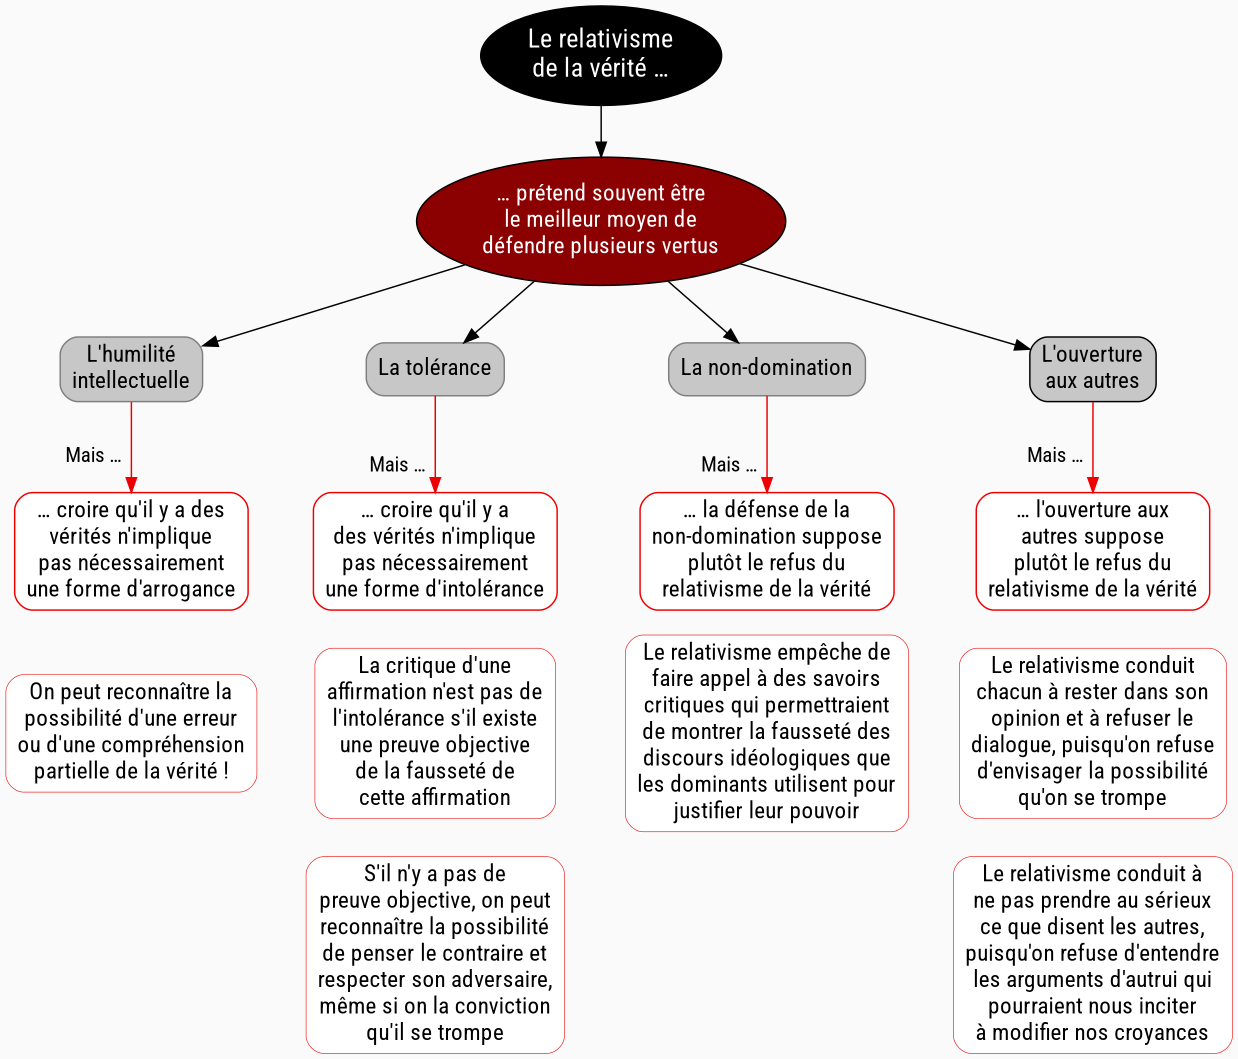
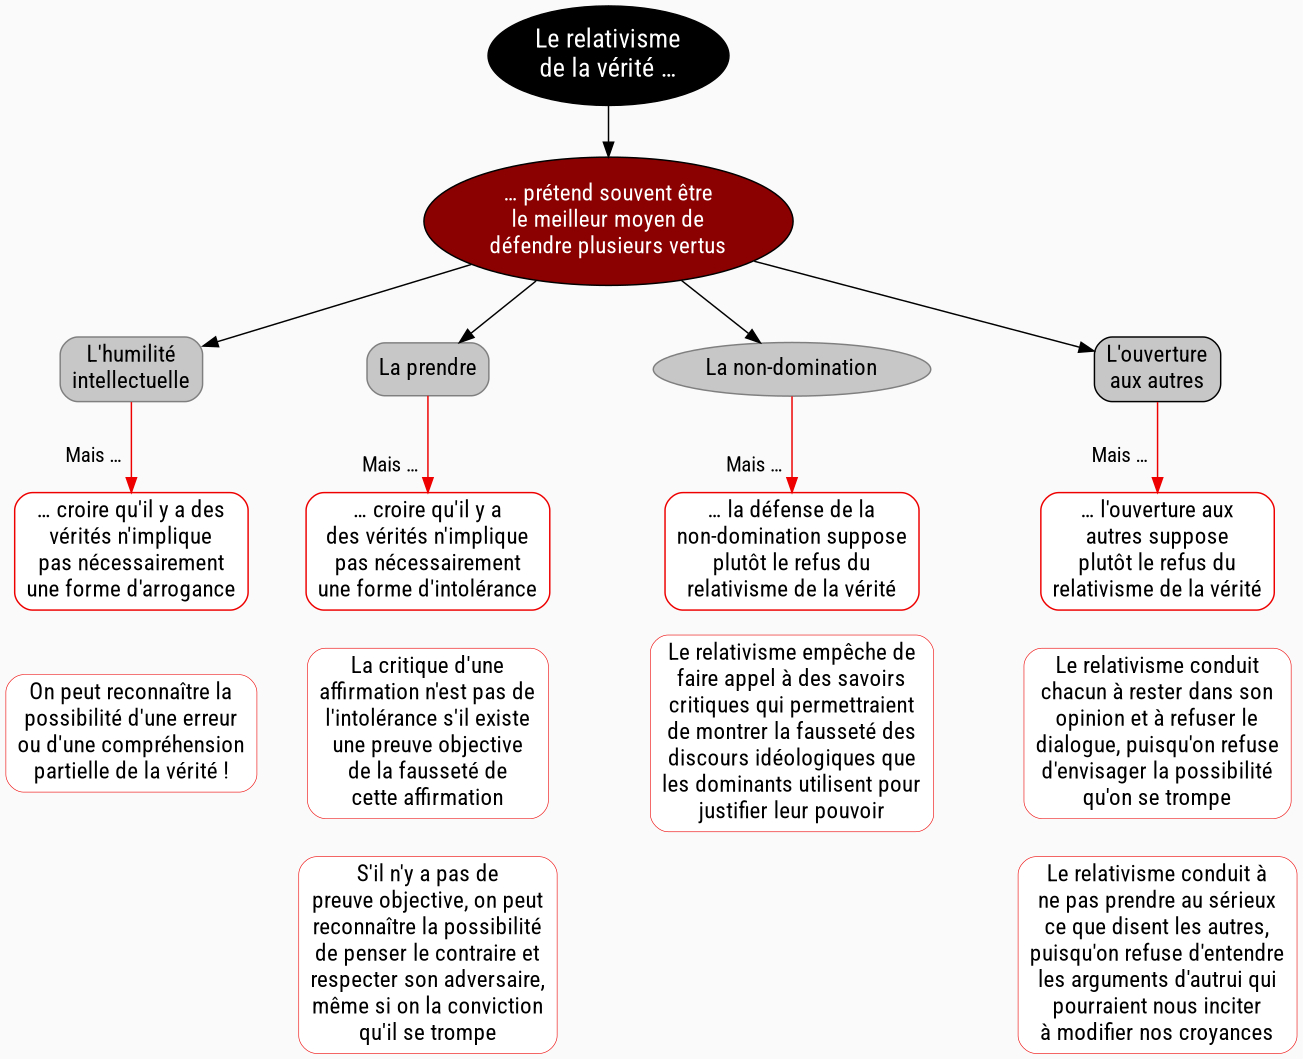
  digraph {
    bgcolor=grey98
    fontname="Roboto Condensed"
    nodesep=0.2
    ranksep=0.1
    splines=true
    style=filled
    node [color=red2 fillcolor=white fontcolor=black fontname="Roboto Condensed" fontsize=16 shape=box style="filled, rounded"]
    edge [fontname="Roboto Condensed" minlen=2 color=red2 xlabel="\nMais …  "]
    n1 [color=grey50 fillcolor=grey78 label="L'humilité\nintellectuelle"]
-   n2 [color=grey50 fillcolor=grey78 label="La tolérance"]
-   n3 [color=grey50 fillcolor=grey78 label="La non-domination"]
+   n2 [color=grey50 fillcolor=grey78 label="La prendre"]
+   n3 [color=grey50 fillcolor=grey78 label="La non-domination" shape=ellipse]
    n4 [color=black fillcolor=grey78 label="L'ouverture\naux autres"]
    n5 [label="… croire qu'il y a des\nvérités n'implique\npas nécessairement\nune forme d'arrogance"]
    n6 [label="… croire qu'il y a\ndes vérités n'implique\npas nécessairement\nune forme d'intolérance"]
    n7 [label="… la défense de la\nnon-domination suppose\nplutôt le refus du\nrelativisme de la vérité"]
    n8 [label="… l'ouverture aux\nautres suppose\nplutôt le refus du\nrelativisme de la vérité"]
    n9 [fillcolor=12 fontcolor=white fontsize=18 label="Le relativisme\nde la vérité …" style=filled color="" shape=""]
    n10 [fillcolor=red4 fontcolor=white label="… prétend souvent être\nle meilleur moyen de\ndéfendre plusieurs vertus" style=filled color="" shape=""]
    n11 [label="On peut reconnaître la\npossibilité d'une erreur\nou d'une compréhension\npartielle de la vérité !" penwidth=0.4 style="filled,rounded"]
    n12 [label="La critique d'une\naffirmation n'est pas de\nl'intolérance s'il existe\nune preuve objective\nde la fausseté de\ncette affirmation" penwidth=0.4 style="filled,rounded"]
    n13 [label="Le relativisme empêche de\nfaire appel à des savoirs\ncritiques qui permettraient\nde montrer la fausseté des\ndiscours idéologiques que\nles dominants utilisent pour\njustifier leur pouvoir" penwidth=0.4 style="filled,rounded"]
    n14 [label="Le relativisme conduit\nchacun à rester dans son\nopinion et à refuser le\ndialogue, puisqu'on refuse\nd'envisager la possibilité\nqu'on se trompe" penwidth=0.4 style="filled,rounded"]
    n15 [label="S'il n'y a pas de\npreuve objective, on peut\nreconnaître la possibilité\nde penser le contraire et\nrespecter son adversaire,\nmême si on la conviction\nqu'il se trompe" penwidth=0.4 style="filled,rounded"]
    n16 [label="Le relativisme conduit à\nne pas prendre au sérieux\nce que disent les autres,\npuisqu'on refuse d'entendre\nles arguments d'autrui qui\npourraient nous inciter\nà modifier nos croyances" penwidth=0.4 style="filled,rounded"]
    subgraph sub_1 {
      rank=same
      n1
      n2
      n3
      n4
    }
    n1 -> n2 [minlen=8 style=invis color="" xlabel=""]
    n1 -> n5 [minlen=7]
    n2 -> n3 [minlen=8 style=invis color="" xlabel=""]
    n2 -> n6 [minlen=7]
    n3 -> n4 [minlen=8 style=invis color="" xlabel=""]
    n3 -> n7 [minlen=7]
    n4 -> n8 [minlen=7]
    n5 -> n11 [style=invis]
    n6 -> n12 [style=invis]
    n7 -> n13 [style=invis]
    n8 -> n14 [style=invis]
    n9 -> n10 [headport=n minlen=4 color="" xlabel=""]
    n10 -> n1 [minlen=4 color="" xlabel=""]
    n10 -> n2 [minlen=4 color="" xlabel=""]
    n10 -> n3 [minlen=4 color="" xlabel=""]
    n10 -> n4 [minlen=4 color="" xlabel=""]
    n12 -> n15 [style=invis]
    n14 -> n16 [style=invis]
  }
